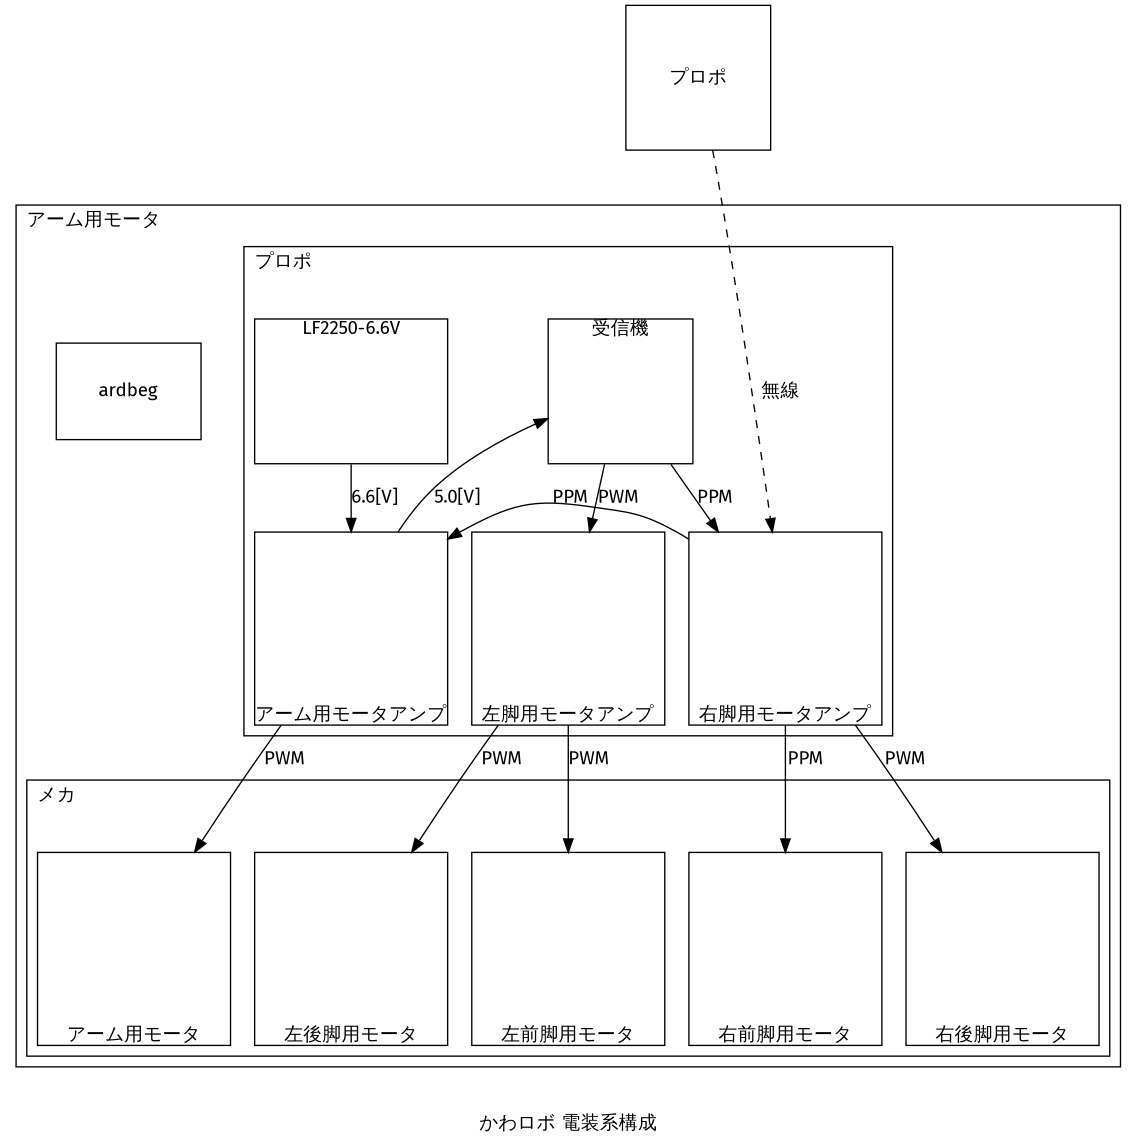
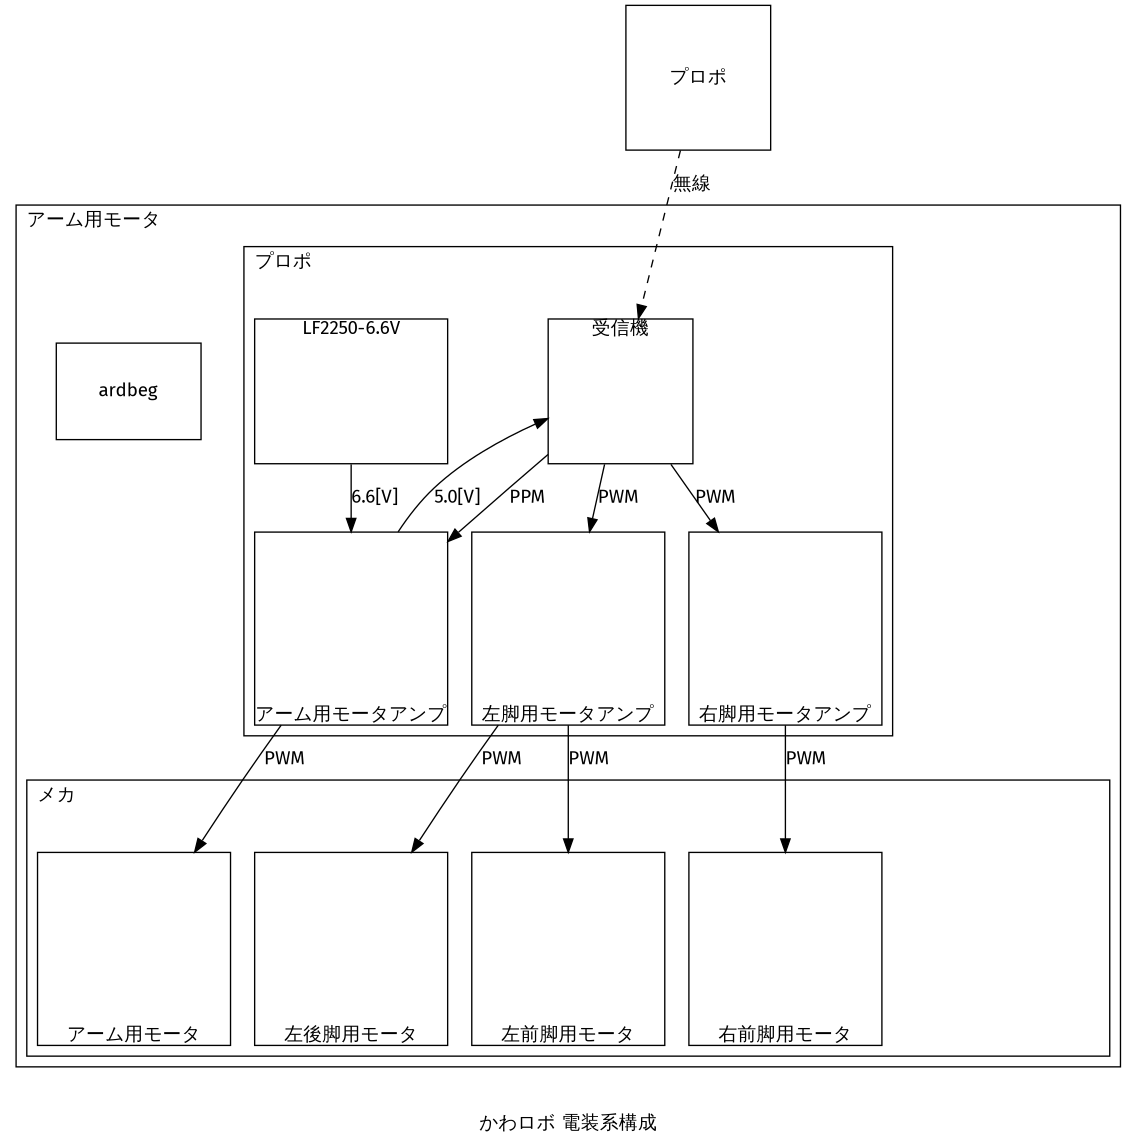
  digraph {
    compound=true
    fontname="Fira Sans"
    label="かわロボ 電装系構成"
    node [fixedsize=true fontname="Fira Sans" labelloc=b shape=box]
    edge [fontname="Fira Sans"]
    n1 [height=1.5 label="LF2250-6.6V" labelloc=t width=2.0]
    n2 [height=1.5 label="受信機" labelloc=t width=1.5]
    n3 [height=2.0 label="アーム用モータアンプ" width=2.0]
    n4 [height=2.0 label="右脚用モータアンプ" width=2.0]
    n5 [height=2.0 label="左脚用モータアンプ" width=2.0]
    n6 [height=2.0 label="アーム用モータ" width=2.0]
    n7 [height=2.0 label="右前脚用モータ" width=2.0]
-   n8 [height=2.0 label="右後脚用モータ" width=2.0]
    n9 [height=2.0 label="左前脚用モータ" width=2.0]
    n10 [height=2.0 label="左後脚用モータ" width=2.0]
    ardbeg [height=1.0 width=1.5 labelloc=""]
    n12 [height=1.5 label="プロポ" width=1.5 labelloc=""]
    subgraph cluster_1 {
      label="アーム用モータ"
      labeljust=l
      ardbeg
      subgraph cluster_2 {
        label="プロポ"
        labeljust=l
        subgraph sub_3 {
          label="電装系"
          labeljust=l
          rank=same
          n1
          n2
        }
        subgraph sub_4 {
          label="電装系"
          labeljust=l
          rank=same
          n3
          n4
          n5
        }
      }
      subgraph cluster_5 {
        label="メカ"
        labeljust=l
        subgraph sub_6 {
          label="メカ"
          labeljust=l
          rank=same
          n6
          n7
-         n8
          n9
          n10
        }
      }
    }
    n1 -> n3 [label="6.6[V]"]
-   n4 -> n3 [label=PPM]
-   n2 -> n4 [label=PPM]
+   n2 -> n3 [label=PPM]
+   n2 -> n4 [label=PWM]
    n2 -> n5 [label=PWM]
    n3 -> n2 [label="5.0[V]"]
    n3 -> n6 [label=PWM]
-   n4 -> n7 [label=PPM]
-   n4 -> n8 [label=PWM]
+   n4 -> n7 [label=PWM]
    n5 -> n9 [label=PWM]
    n5 -> n10 [label=PWM]
-   n12 -> n4 [label="無線" style=dashed]
+   n12 -> n2 [label="無線" style=dashed]
  }
